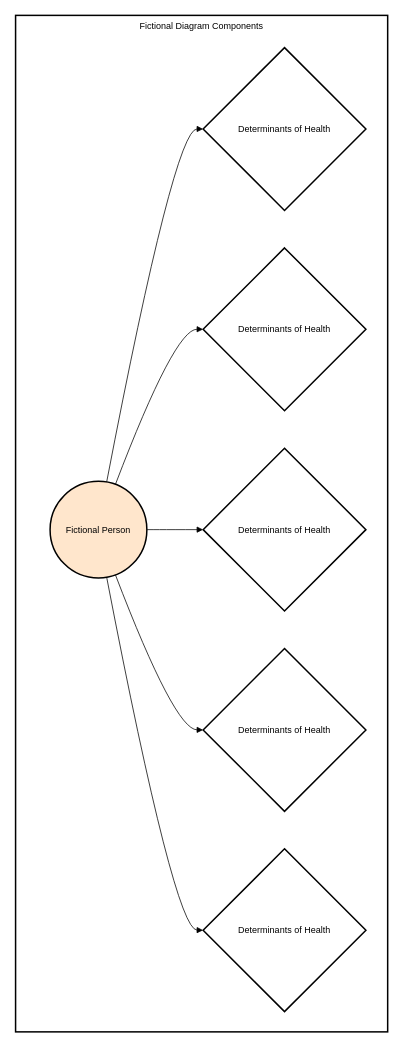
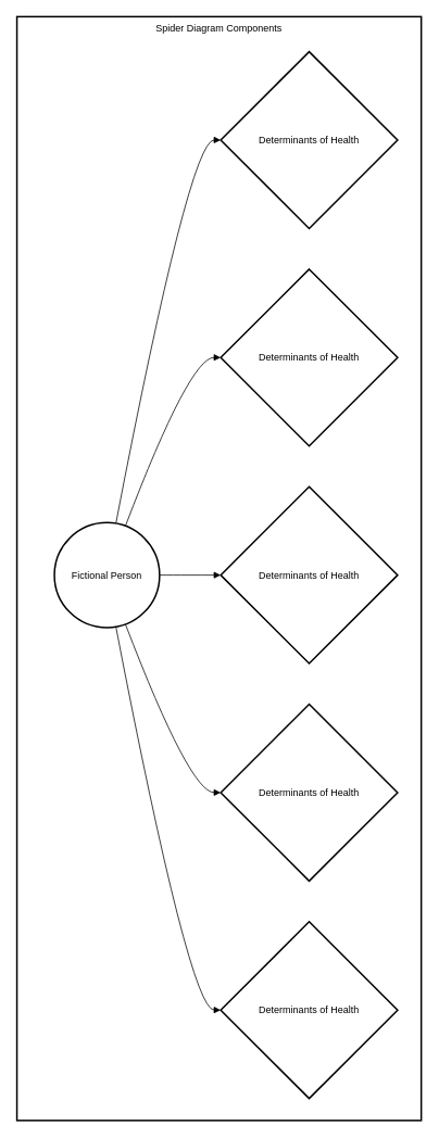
  <mxCell id="0" />
  <mxCell id="1" parent="0" />
- <mxCell id="2" value="Fictional Diagram Components" style="whiteSpace=wrap;strokeWidth=2;verticalAlign=top;" vertex="1" parent="1"><mxGeometry x="20" y="20" width="496" height="1355" as="geometry" /></mxCell>
- <mxCell id="3" value="Fictional Person" style="ellipse;aspect=fixed;strokeWidth=2;whiteSpace=wrap;fillColor=#ffe6cc;" vertex="1" parent="2"><mxGeometry x="46" y="621" width="129" height="129" as="geometry" /></mxCell>
+ <mxCell id="2" value="Spider Diagram Components" style="whiteSpace=wrap;strokeWidth=2;verticalAlign=top;" vertex="1" parent="1"><mxGeometry x="20" y="20" width="496" height="1355" as="geometry" /></mxCell>
+ <mxCell id="3" value="Fictional Person" style="ellipse;aspect=fixed;strokeWidth=2;whiteSpace=wrap;" vertex="1" parent="2"><mxGeometry x="46" y="621" width="129" height="129" as="geometry" /></mxCell>
  <mxCell id="4" value="Determinants of Health" style="rhombus;strokeWidth=2;whiteSpace=wrap;" vertex="1" parent="2"><mxGeometry x="250" y="43" width="217" height="217" as="geometry" /></mxCell>
  <mxCell id="5" value="Determinants of Health" style="rhombus;strokeWidth=2;whiteSpace=wrap;" vertex="1" parent="2"><mxGeometry x="250" y="310" width="217" height="217" as="geometry" /></mxCell>
  <mxCell id="6" value="Determinants of Health" style="rhombus;strokeWidth=2;whiteSpace=wrap;" vertex="1" parent="2"><mxGeometry x="250" y="577" width="217" height="217" as="geometry" /></mxCell>
  <mxCell id="7" value="Determinants of Health" style="rhombus;strokeWidth=2;whiteSpace=wrap;" vertex="1" parent="2"><mxGeometry x="250" y="844" width="217" height="217" as="geometry" /></mxCell>
  <mxCell id="8" value="Determinants of Health" style="rhombus;strokeWidth=2;whiteSpace=wrap;" vertex="1" parent="2"><mxGeometry x="250" y="1111" width="217" height="217" as="geometry" /></mxCell>
  <mxCell id="9" value="" style="curved=1;startArrow=none;endArrow=block;exitX=0.59;exitY=0;entryX=0;entryY=0.5;" edge="1" parent="2" source="3" target="4"><mxGeometry relative="1" as="geometry"><Array as="points"><mxPoint x="212" y="151" /></Array></mxGeometry></mxCell>
  <mxCell id="10" value="" style="curved=1;startArrow=none;endArrow=block;exitX=0.69;exitY=0;entryX=0;entryY=0.5;" edge="1" parent="2" source="3" target="5"><mxGeometry relative="1" as="geometry"><Array as="points"><mxPoint x="212" y="418" /></Array></mxGeometry></mxCell>
  <mxCell id="11" value="" style="curved=1;startArrow=none;endArrow=block;exitX=1;exitY=0.5;entryX=0;entryY=0.5;" edge="1" parent="2" source="3" target="6"><mxGeometry relative="1" as="geometry"><Array as="points" /></mxGeometry></mxCell>
  <mxCell id="12" value="" style="curved=1;startArrow=none;endArrow=block;exitX=0.69;exitY=1;entryX=0;entryY=0.5;" edge="1" parent="2" source="3" target="7"><mxGeometry relative="1" as="geometry"><Array as="points"><mxPoint x="212" y="952" /></Array></mxGeometry></mxCell>
  <mxCell id="13" value="" style="curved=1;startArrow=none;endArrow=block;exitX=0.59;exitY=1;entryX=0;entryY=0.5;" edge="1" parent="2" source="3" target="8"><mxGeometry relative="1" as="geometry"><Array as="points"><mxPoint x="212" y="1219" /></Array></mxGeometry></mxCell>
